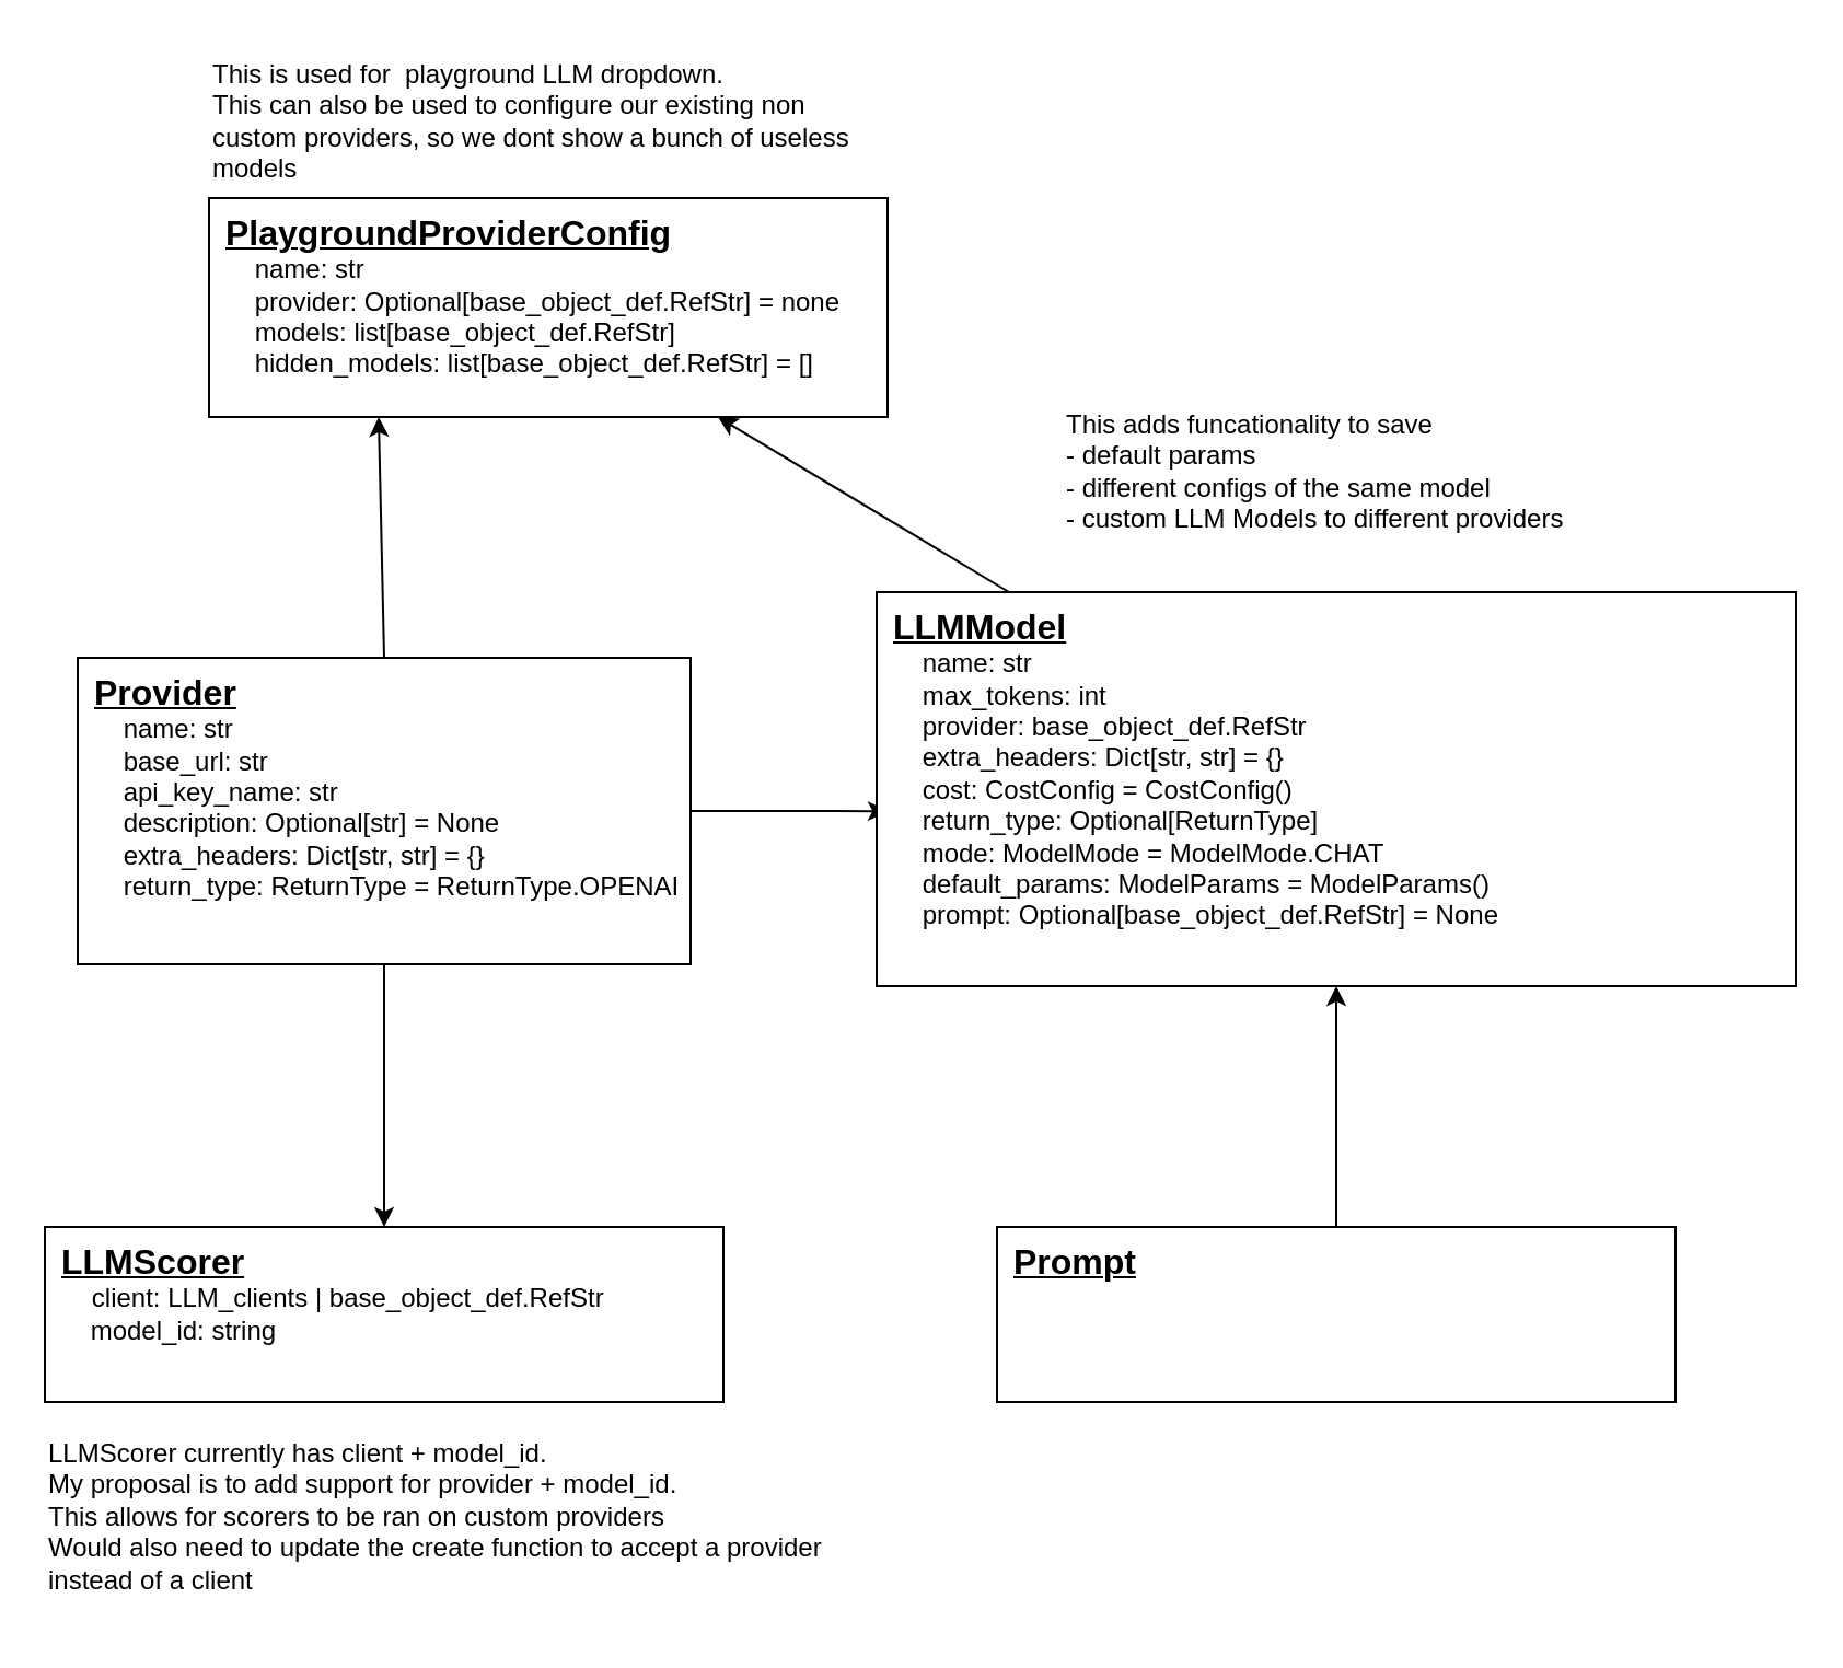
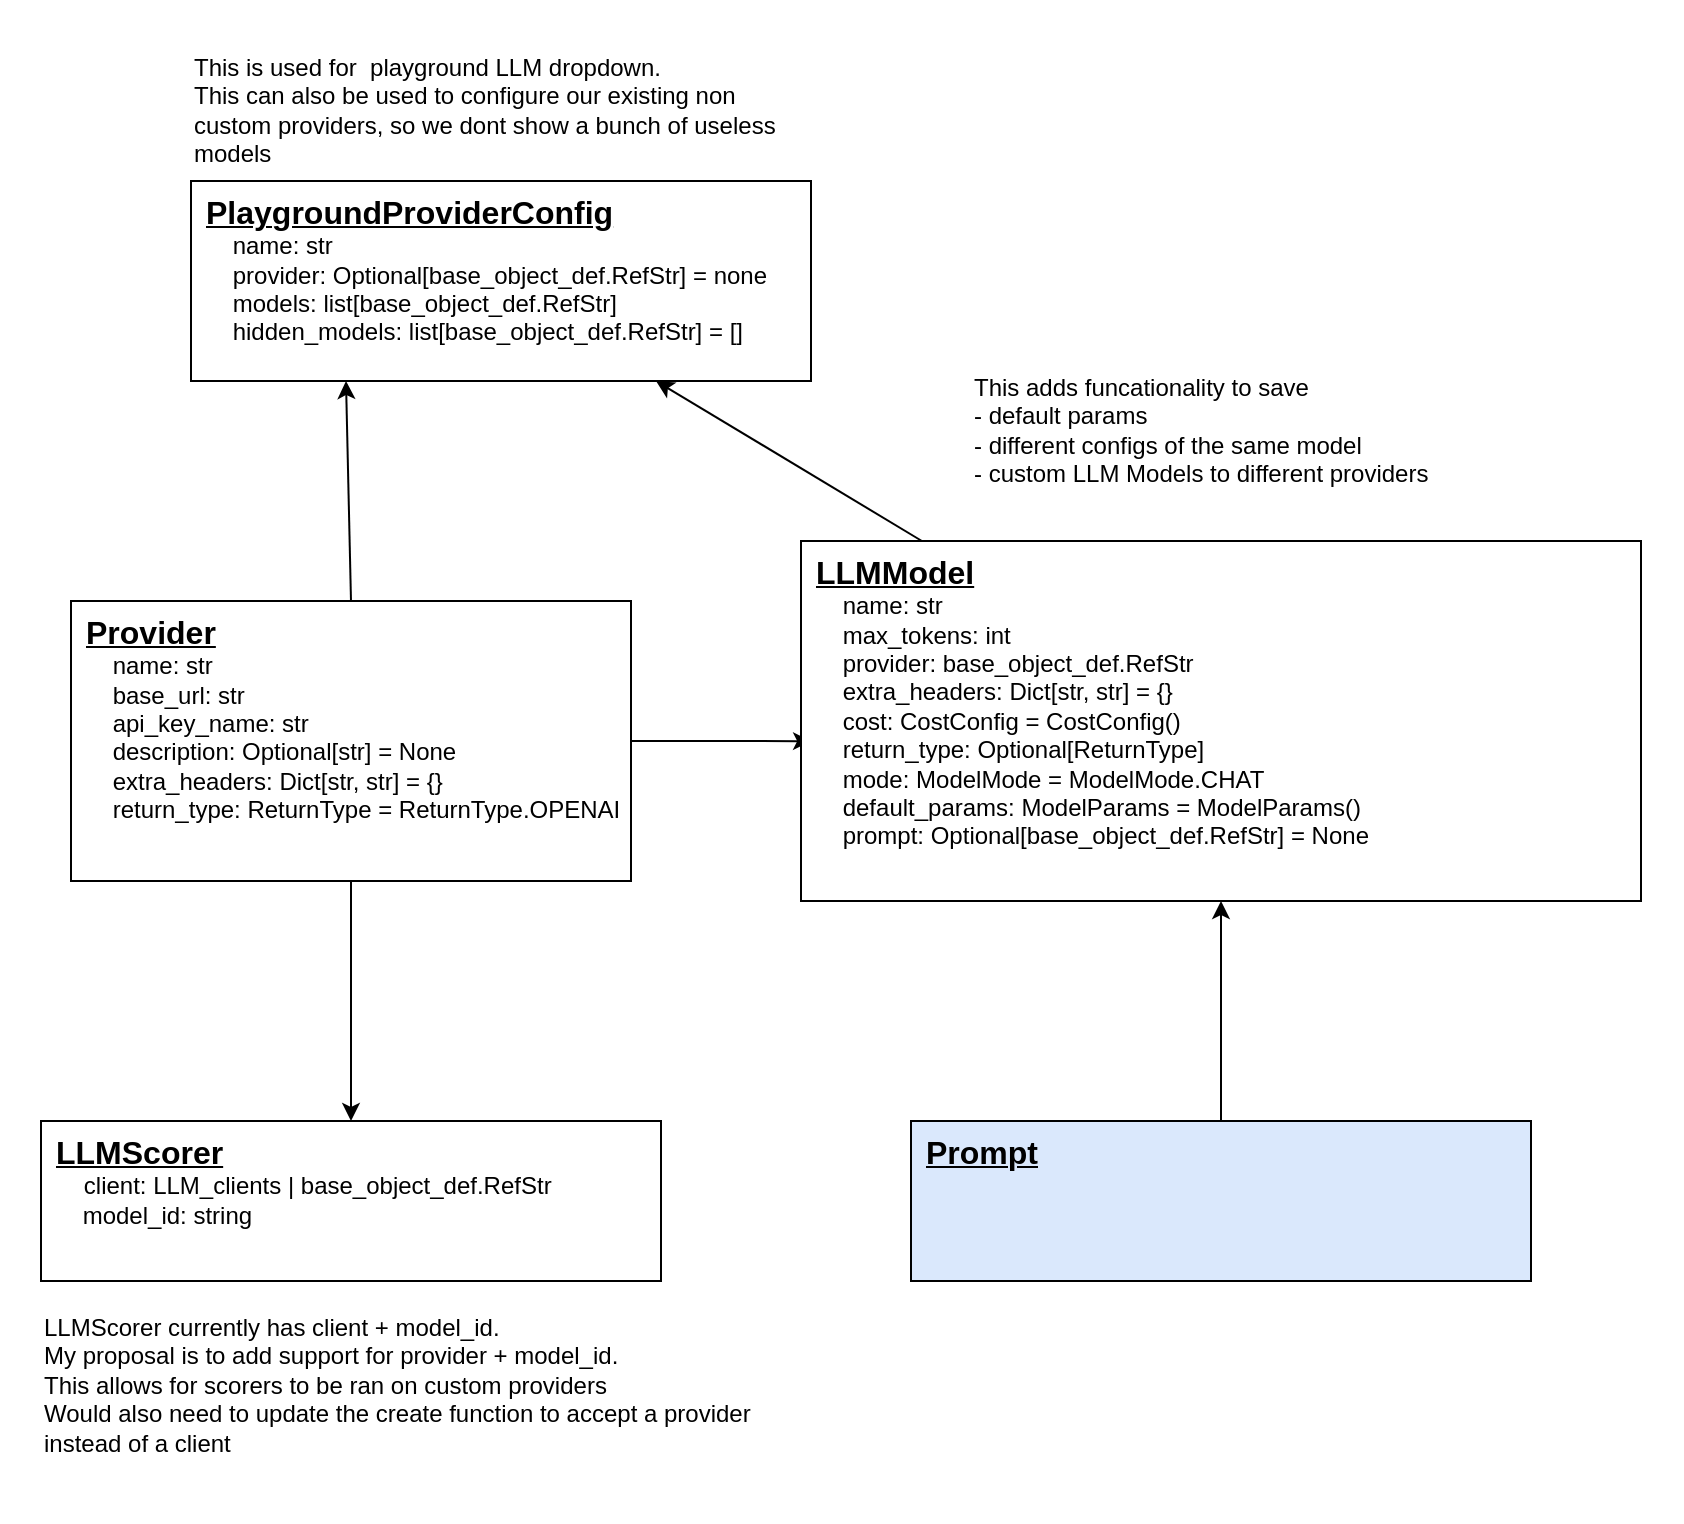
  <mxCell id="0" />
  <mxCell id="1" parent="0" />
  <mxCell id="2" style="edgeStyle=none;html=1;exitX=0.5;exitY=0;exitDx=0;exitDy=0;entryX=0.25;entryY=1;entryDx=0;entryDy=0;fontSize=16;" edge="1" parent="1" source="5" target="8"><mxGeometry relative="1" as="geometry" /></mxCell>
  <mxCell id="3" style="edgeStyle=none;html=1;exitX=1;exitY=0.5;exitDx=0;exitDy=0;entryX=0.012;entryY=0.556;entryDx=0;entryDy=0;entryPerimeter=0;fontSize=16;" edge="1" parent="1" source="5" target="7"><mxGeometry relative="1" as="geometry" /></mxCell>
  <mxCell id="4" style="edgeStyle=none;html=1;fontSize=16;" edge="1" parent="1" source="5" target="11"><mxGeometry relative="1" as="geometry" /></mxCell>
  <mxCell id="5" value="&lt;u&gt;&lt;b&gt;&lt;font style=&quot;font-size: 16px;&quot;&gt;Provider&lt;/font&gt;&lt;/b&gt;&lt;/u&gt;&lt;br&gt;&lt;div style=&quot;&quot;&gt;&amp;nbsp; &amp;nbsp; name: str&lt;/div&gt;&lt;div style=&quot;&quot;&gt;&amp;nbsp; &amp;nbsp; base_url: str&lt;/div&gt;&lt;div style=&quot;&quot;&gt;&lt;span style=&quot;background-color: initial;&quot;&gt;&amp;nbsp; &amp;nbsp; api_key_name: str&lt;/span&gt;&lt;br&gt;&lt;/div&gt;&lt;div style=&quot;&quot;&gt;&amp;nbsp; &amp;nbsp; description: Optional[str] = None&lt;/div&gt;&lt;div style=&quot;&quot;&gt;&amp;nbsp; &amp;nbsp; extra_headers: Dict[str, str] = {}&lt;/div&gt;&lt;div style=&quot;&quot;&gt;&amp;nbsp; &amp;nbsp; return_type: ReturnType = ReturnType.OPENAI&lt;/div&gt;" style="whiteSpace=wrap;html=1;verticalAlign=top;align=left;spacingLeft=6;" vertex="1" parent="1"><mxGeometry x="35" y="300" width="280" height="140" as="geometry" /></mxCell>
  <mxCell id="6" style="edgeStyle=none;html=1;entryX=0.75;entryY=1;entryDx=0;entryDy=0;fontSize=16;" edge="1" parent="1" source="7" target="8"><mxGeometry relative="1" as="geometry" /></mxCell>
  <mxCell id="7" value="&lt;span style=&quot;&quot;&gt;&lt;b style=&quot;text-decoration-line: underline;&quot;&gt;&lt;font style=&quot;font-size: 16px;&quot;&gt;LLMModel&lt;/font&gt;&lt;/b&gt;&lt;br&gt;&lt;div style=&quot;&quot;&gt;&amp;nbsp; &amp;nbsp; name: str&lt;/div&gt;&lt;div style=&quot;&quot;&gt;&amp;nbsp; &amp;nbsp; max_tokens: int&lt;/div&gt;&lt;div style=&quot;&quot;&gt;&amp;nbsp; &amp;nbsp; provider: base_object_def.RefStr&lt;/div&gt;&lt;div style=&quot;&quot;&gt;&amp;nbsp; &amp;nbsp; extra_headers: Dict[str, str] = {}&lt;/div&gt;&lt;div style=&quot;&quot;&gt;&amp;nbsp; &amp;nbsp; cost: CostConfig = CostConfig()&lt;/div&gt;&lt;div style=&quot;&quot;&gt;&amp;nbsp; &amp;nbsp; return_type: Optional[ReturnType]&amp;nbsp;&lt;/div&gt;&lt;div style=&quot;&quot;&gt;&amp;nbsp; &amp;nbsp; mode: ModelMode = ModelMode.CHAT&lt;/div&gt;&lt;div style=&quot;&quot;&gt;&amp;nbsp; &amp;nbsp; default_params: ModelParams = ModelParams()&lt;/div&gt;&lt;div style=&quot;&quot;&gt;&amp;nbsp; &amp;nbsp; prompt: Optional[base_object_def.RefStr] = None&lt;/div&gt;&lt;/span&gt;" style="whiteSpace=wrap;html=1;verticalAlign=top;align=left;spacingLeft=6;" vertex="1" parent="1"><mxGeometry x="400" y="270" width="420" height="180" as="geometry" /></mxCell>
  <mxCell id="8" value="&lt;u&gt;&lt;b&gt;&lt;font style=&quot;font-size: 16px;&quot;&gt;PlaygroundProviderConfig&lt;/font&gt;&lt;/b&gt;&lt;/u&gt;&lt;br&gt;&lt;div style=&quot;&quot;&gt;&amp;nbsp; &amp;nbsp; name: str&lt;/div&gt;&lt;div style=&quot;&quot;&gt;&amp;nbsp; &amp;nbsp;&amp;nbsp;&lt;span style=&quot;background-color: initial;&quot;&gt;provider: Optional[base_object_def.RefStr] = none&lt;/span&gt;&lt;/div&gt;&lt;div&gt;&amp;nbsp; &amp;nbsp; models: list[base_object_def.RefStr]&lt;/div&gt;&lt;div style=&quot;&quot;&gt;&lt;span style=&quot;background-color: initial;&quot;&gt;&amp;nbsp; &amp;nbsp; hidden_models: list[base_object_def.RefStr] = []&lt;/span&gt;&lt;/div&gt;" style="whiteSpace=wrap;html=1;verticalAlign=top;align=left;spacingLeft=6;" vertex="1" parent="1"><mxGeometry x="95" y="90" width="310" height="100" as="geometry" /></mxCell>
  <mxCell id="9" style="edgeStyle=none;html=1;entryX=0.5;entryY=1;entryDx=0;entryDy=0;fontSize=16;" edge="1" parent="1" source="10" target="7"><mxGeometry relative="1" as="geometry" /></mxCell>
- <mxCell id="10" value="&lt;u&gt;&lt;b&gt;&lt;font style=&quot;font-size: 16px;&quot;&gt;Prompt&lt;/font&gt;&lt;/b&gt;&lt;/u&gt;&lt;br&gt;&lt;div style=&quot;&quot;&gt;&amp;nbsp;&lt;/div&gt;" style="whiteSpace=wrap;html=1;verticalAlign=top;align=left;spacingLeft=6;" vertex="1" parent="1"><mxGeometry x="455" y="560" width="310" height="80" as="geometry" /></mxCell>
+ <mxCell id="10" value="&lt;u&gt;&lt;b&gt;&lt;font style=&quot;font-size: 16px;&quot;&gt;Prompt&lt;/font&gt;&lt;/b&gt;&lt;/u&gt;&lt;br&gt;&lt;div style=&quot;&quot;&gt;&amp;nbsp;&lt;/div&gt;" style="whiteSpace=wrap;html=1;verticalAlign=top;align=left;spacingLeft=6;fillColor=#dae8fc;" vertex="1" parent="1"><mxGeometry x="455" y="560" width="310" height="80" as="geometry" /></mxCell>
  <mxCell id="11" value="&lt;span style=&quot;&quot;&gt;&lt;b style=&quot;font-size: 16px;&quot;&gt;&lt;u&gt;LLMScorer&lt;br&gt;&lt;/u&gt;&lt;/b&gt;&lt;/span&gt;&lt;font size=&quot;1&quot;&gt;&amp;nbsp; &amp;nbsp; &amp;nbsp;&lt;/font&gt;&lt;span style=&quot;background-color: initial;&quot;&gt;client: LLM_clients | base_object_def.RefStr&lt;/span&gt;&lt;br&gt;&lt;font style=&quot;font-size: 12px;&quot;&gt;&amp;nbsp; &amp;nbsp; model_id: string&lt;/font&gt;&lt;span style=&quot;background-color: initial;&quot;&gt;&lt;font style=&quot;font-size: 12px;&quot;&gt;&lt;br&gt;&lt;/font&gt;&lt;br&gt;&lt;/span&gt;" style="whiteSpace=wrap;html=1;verticalAlign=top;align=left;spacingLeft=6;" vertex="1" parent="1"><mxGeometry x="20" y="560" width="310" height="80" as="geometry" /></mxCell>
  <mxCell id="12" value="LLMScorer currently has client + model_id.&lt;br&gt;My proposal is to add support for provider + model_id.&lt;br&gt;This allows for scorers to be ran on custom providers&lt;br&gt;Would also need to update the create function to accept a provider instead of a client" style="text;strokeColor=none;align=left;fillColor=none;html=1;verticalAlign=top;whiteSpace=wrap;rounded=0;fontSize=12;" vertex="1" parent="1"><mxGeometry x="20" y="650" width="390" height="90" as="geometry" /></mxCell>
  <mxCell id="13" value="This is used for&amp;nbsp; playground LLM dropdown.&lt;br&gt;This can also be used to configure our existing non custom providers, so we dont show a bunch of useless models" style="text;strokeColor=none;align=left;fillColor=none;html=1;verticalAlign=top;whiteSpace=wrap;rounded=0;fontSize=12;" vertex="1" parent="1"><mxGeometry x="95" width="310" height="60" as="geometry" y="20" /></mxCell>
  <mxCell id="14" value="This adds funcationality to save &lt;br&gt;- default params&lt;br&gt;- different configs of the same model&lt;br&gt;- custom LLM Models to different providers" style="text;strokeColor=none;align=left;fillColor=none;html=1;verticalAlign=top;whiteSpace=wrap;rounded=0;fontSize=12;" vertex="1" parent="1"><mxGeometry x="485" y="180" width="310" height="80" as="geometry" /></mxCell>
